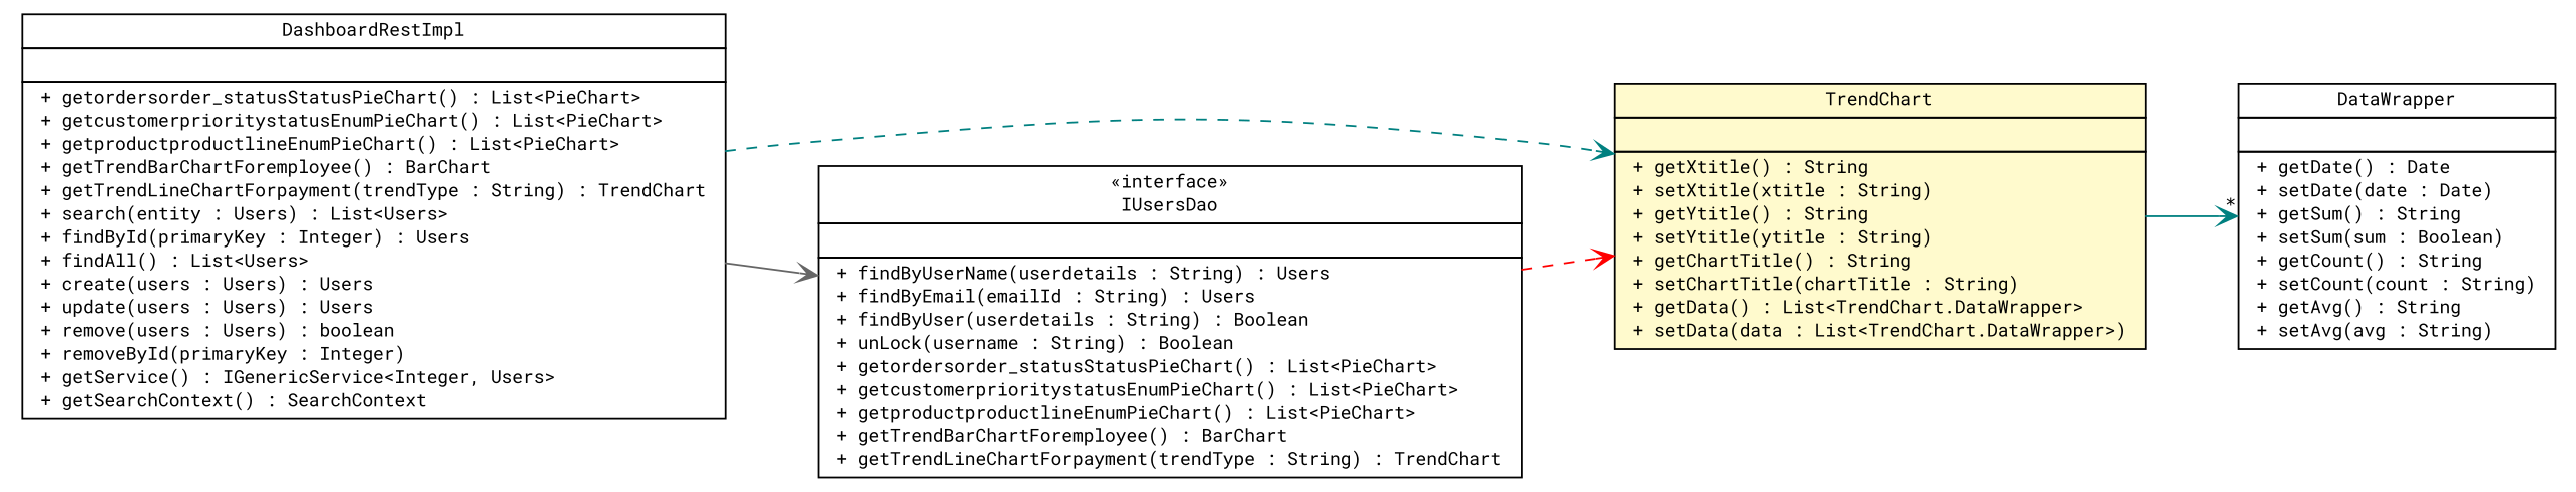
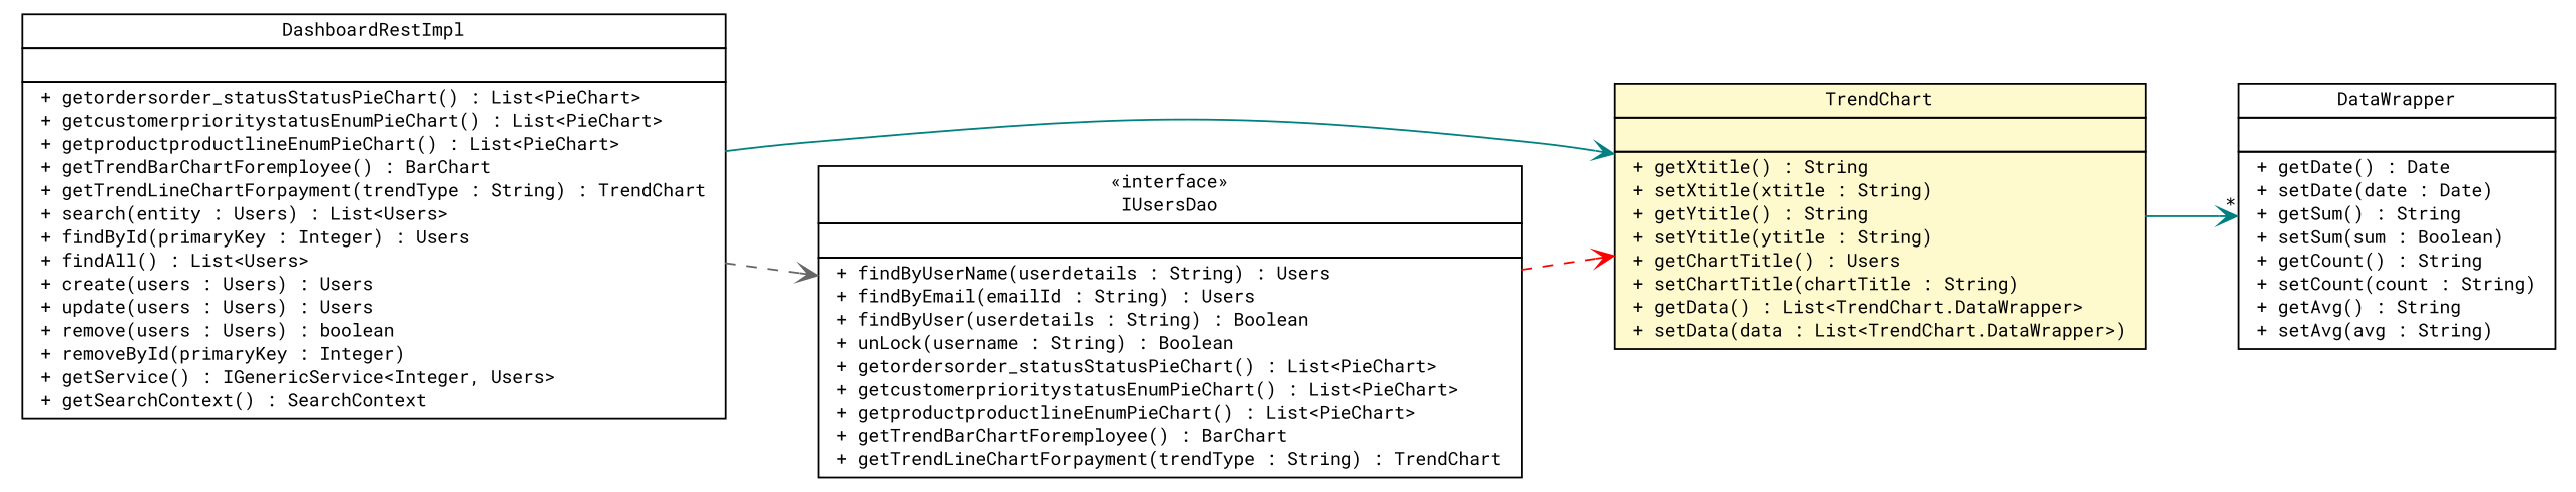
  digraph {
    fontname="Roboto Mono"
    nodesep=0.25
    rankdir=LR
    ranksep=0.5
    node [fontcolor=black fontname="Roboto Mono" fontsize=10.0 shape=plaintext]
    edge [arrowhead=open color=teal fontcolor=black fontname="Roboto Mono" fontsize=10.0 headport=p labelfontname=Helvetica labelfontsize=10 tailport=p]
    n1 [label=<<table title="com.inn.headstartdemo.rest.impl.DashboardRestImpl" border="0" cellborder="1" cellspacing="0" cellpadding="2" port="p" href="../rest/impl/DashboardRestImpl.html"> 		<tr><td><table border="0" cellspacing="0" cellpadding="1"> <tr><td align="center" balign="center"> DashboardRestImpl </td></tr> 		</table></td></tr> 		<tr><td><table border="0" cellspacing="0" cellpadding="1"> <tr><td align="left" balign="left">  </td></tr> 		</table></td></tr> 		<tr><td><table border="0" cellspacing="0" cellpadding="1"> <tr><td align="left" balign="left"> + getordersorder_statusStatusPieChart() : List&lt;PieChart&gt; </td></tr> <tr><td align="left" balign="left"> + getcustomerprioritystatusEnumPieChart() : List&lt;PieChart&gt; </td></tr> <tr><td align="left" balign="left"> + getproductproductlineEnumPieChart() : List&lt;PieChart&gt; </td></tr> <tr><td align="left" balign="left"> + getTrendBarChartForemployee() : BarChart </td></tr> <tr><td align="left" balign="left"> + getTrendLineChartForpayment(trendType : String) : TrendChart </td></tr> <tr><td align="left" balign="left"> + search(entity : Users) : List&lt;Users&gt; </td></tr> <tr><td align="left" balign="left"> + findById(primaryKey : Integer) : Users </td></tr> <tr><td align="left" balign="left"> + findAll() : List&lt;Users&gt; </td></tr> <tr><td align="left" balign="left"> + create(users : Users) : Users </td></tr> <tr><td align="left" balign="left"> + update(users : Users) : Users </td></tr> <tr><td align="left" balign="left"> + remove(users : Users) : boolean </td></tr> <tr><td align="left" balign="left"> + removeById(primaryKey : Integer) </td></tr> <tr><td align="left" balign="left"> + getService() : IGenericService&lt;Integer, Users&gt; </td></tr> <tr><td align="left" balign="left"> + getSearchContext() : SearchContext </td></tr> 		</table></td></tr> 		</table>>]
-   n2 [label=<<table title="com.inn.headstartdemo.utils.TrendChart" border="0" cellborder="1" cellspacing="0" cellpadding="2" port="p" bgcolor="lemonChiffon" href="./TrendChart.html"> 		<tr><td><table border="0" cellspacing="0" cellpadding="1"> <tr><td align="center" balign="center"> TrendChart </td></tr> 		</table></td></tr> 		<tr><td><table border="0" cellspacing="0" cellpadding="1"> <tr><td align="left" balign="left">  </td></tr> 		</table></td></tr> 		<tr><td><table border="0" cellspacing="0" cellpadding="1"> <tr><td align="left" balign="left"> + getXtitle() : String </td></tr> <tr><td align="left" balign="left"> + setXtitle(xtitle : String) </td></tr> <tr><td align="left" balign="left"> + getYtitle() : String </td></tr> <tr><td align="left" balign="left"> + setYtitle(ytitle : String) </td></tr> <tr><td align="left" balign="left"> + getChartTitle() : String </td></tr> <tr><td align="left" balign="left"> + setChartTitle(chartTitle : String) </td></tr> <tr><td align="left" balign="left"> + getData() : List&lt;TrendChart.DataWrapper&gt; </td></tr> <tr><td align="left" balign="left"> + setData(data : List&lt;TrendChart.DataWrapper&gt;) </td></tr> 		</table></td></tr> 		</table>>]
+   n2 [label=<<table title="com.inn.headstartdemo.utils.TrendChart" border="0" cellborder="1" cellspacing="0" cellpadding="2" port="p" bgcolor="lemonChiffon" href="./TrendChart.html"> 		<tr><td><table border="0" cellspacing="0" cellpadding="1"> <tr><td align="center" balign="center"> TrendChart </td></tr> 		</table></td></tr> 		<tr><td><table border="0" cellspacing="0" cellpadding="1"> <tr><td align="left" balign="left">  </td></tr> 		</table></td></tr> 		<tr><td><table border="0" cellspacing="0" cellpadding="1"> <tr><td align="left" balign="left"> + getXtitle() : String </td></tr> <tr><td align="left" balign="left"> + setXtitle(xtitle : String) </td></tr> <tr><td align="left" balign="left"> + getYtitle() : String </td></tr> <tr><td align="left" balign="left"> + setYtitle(ytitle : String) </td></tr> <tr><td align="left" balign="left"> + getChartTitle() : Users </td></tr> <tr><td align="left" balign="left"> + setChartTitle(chartTitle : String) </td></tr> <tr><td align="left" balign="left"> + getData() : List&lt;TrendChart.DataWrapper&gt; </td></tr> <tr><td align="left" balign="left"> + setData(data : List&lt;TrendChart.DataWrapper&gt;) </td></tr> 		</table></td></tr> 		</table>>]
    n3 [label=<<table title="com.inn.headstartdemo.dao.IUsersDao" border="0" cellborder="1" cellspacing="0" cellpadding="2" port="p" href="../dao/IUsersDao.html"> 		<tr><td><table border="0" cellspacing="0" cellpadding="1"> <tr><td align="center" balign="center"> &#171;interface&#187; </td></tr> <tr><td align="center" balign="center"> IUsersDao </td></tr> 		</table></td></tr> 		<tr><td><table border="0" cellspacing="0" cellpadding="1"> <tr><td align="left" balign="left">  </td></tr> 		</table></td></tr> 		<tr><td><table border="0" cellspacing="0" cellpadding="1"> <tr><td align="left" balign="left"> + findByUserName(userdetails : String) : Users </td></tr> <tr><td align="left" balign="left"> + findByEmail(emailId : String) : Users </td></tr> <tr><td align="left" balign="left"> + findByUser(userdetails : String) : Boolean </td></tr> <tr><td align="left" balign="left"> + unLock(username : String) : Boolean </td></tr> <tr><td align="left" balign="left"> + getordersorder_statusStatusPieChart() : List&lt;PieChart&gt; </td></tr> <tr><td align="left" balign="left"> + getcustomerprioritystatusEnumPieChart() : List&lt;PieChart&gt; </td></tr> <tr><td align="left" balign="left"> + getproductproductlineEnumPieChart() : List&lt;PieChart&gt; </td></tr> <tr><td align="left" balign="left"> + getTrendBarChartForemployee() : BarChart </td></tr> <tr><td align="left" balign="left"> + getTrendLineChartForpayment(trendType : String) : TrendChart </td></tr> 		</table></td></tr> 		</table>>]
    n4 [label=<<table title="com.inn.headstartdemo.utils.TrendChart.DataWrapper" border="0" cellborder="1" cellspacing="0" cellpadding="2" port="p" href="./TrendChart.DataWrapper.html"> 		<tr><td><table border="0" cellspacing="0" cellpadding="1"> <tr><td align="center" balign="center"> DataWrapper </td></tr> 		</table></td></tr> 		<tr><td><table border="0" cellspacing="0" cellpadding="1"> <tr><td align="left" balign="left">  </td></tr> 		</table></td></tr> 		<tr><td><table border="0" cellspacing="0" cellpadding="1"> <tr><td align="left" balign="left"> + getDate() : Date </td></tr> <tr><td align="left" balign="left"> + setDate(date : Date) </td></tr> <tr><td align="left" balign="left"> + getSum() : String </td></tr> <tr><td align="left" balign="left"> + setSum(sum : Boolean) </td></tr> <tr><td align="left" balign="left"> + getCount() : String </td></tr> <tr><td align="left" balign="left"> + setCount(count : String) </td></tr> <tr><td align="left" balign="left"> + getAvg() : String </td></tr> <tr><td align="left" balign="left"> + setAvg(avg : String) </td></tr> 		</table></td></tr> 		</table>>]
-   n1 -> n2 [style=dashed]
-   n1 -> n3 [color=gray40]
+   n1 -> n2 [style=solid]
+   n1 -> n3 [color=gray40 style=dashed]
    n2 -> n4 [headlabel="*"]
    n3 -> n2 [color=red style=dashed]
  }
